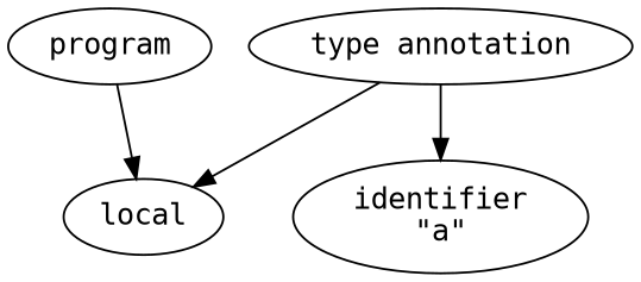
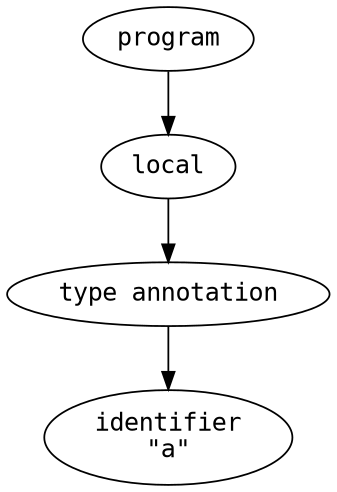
  digraph {
    node [fontname=Monospace]
    n1 [label=program]
    n2 [label=local]
    n3 [label="type annotation"]
    n4 [label="identifier\n\"a\""]
    n1 -> n2
-   n3 -> n2
+   n2 -> n3
    n3 -> n4
  }
